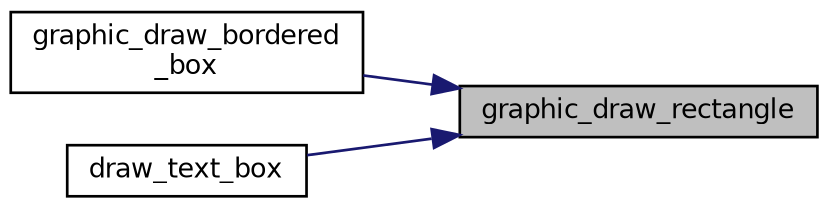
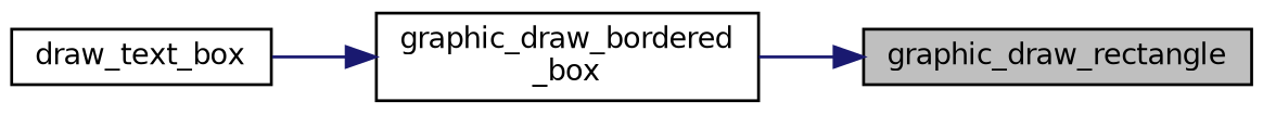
  digraph {
    rankdir=RL
    node [color=black fillcolor=white fontname=Helvetica fontsize=10 shape=record style=filled]
    edge [color=midnightblue dir=back fontname=Helvetica fontsize=10 labelfontname=Helvetica labelfontsize=10 style=solid]
    n1 [fillcolor=grey75 fontcolor=black height=0.2 label=graphic_draw_rectangle width=0.4]
    n2 [height=0.2 label="graphic_draw_bordered\l_box" width=0.4]
    n3 [height=0.2 label=draw_text_box width=0.4]
    n1 -> n2
-   n1 -> n3
+   n2 -> n3
  }
